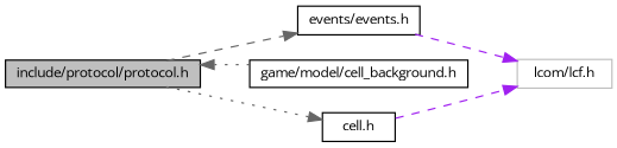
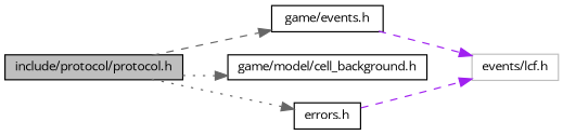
  digraph {
    fontname="Open Sans"
    rankdir=LR
    node [color=black fillcolor=white fontname="Open Sans" fontsize=10 shape=record style=filled]
    edge [color=gray40 fontname="Open Sans" fontsize=10 labelfontname=Helvetica labelfontsize=10 style=dashed]
    n1 [fillcolor=grey75 fontcolor=black height=0.2 label="include/protocol/protocol.h" width=0.4]
-   n2 [height=0.2 label="events/events.h" width=0.4]
+   n2 [height=0.2 label="game/events.h" width=0.4]
    n3 [height=0.2 label="game/model/cell_background.h" width=0.4]
-   n4 [height=0.2 label="cell.h" width=0.4]
-   n5 [color=grey75 height=0.2 label="lcom/lcf.h" width=0.4]
+   n4 [height=0.2 label="errors.h" width=0.4]
+   n5 [color=grey75 height=0.2 label="events/lcf.h" width=0.4]
    n1 -> n2
-   n3 -> n1 [style=dotted]
+   n1 -> n3 [style=dotted]
    n1 -> n4 [style=dotted]
    n2 -> n5 [color=purple]
    n4 -> n5 [color=purple]
  }
